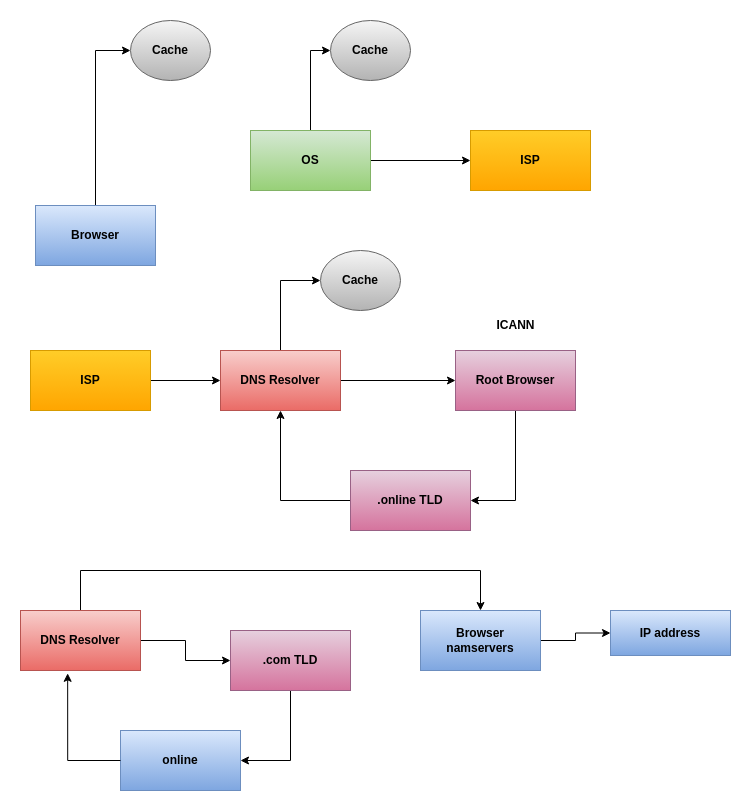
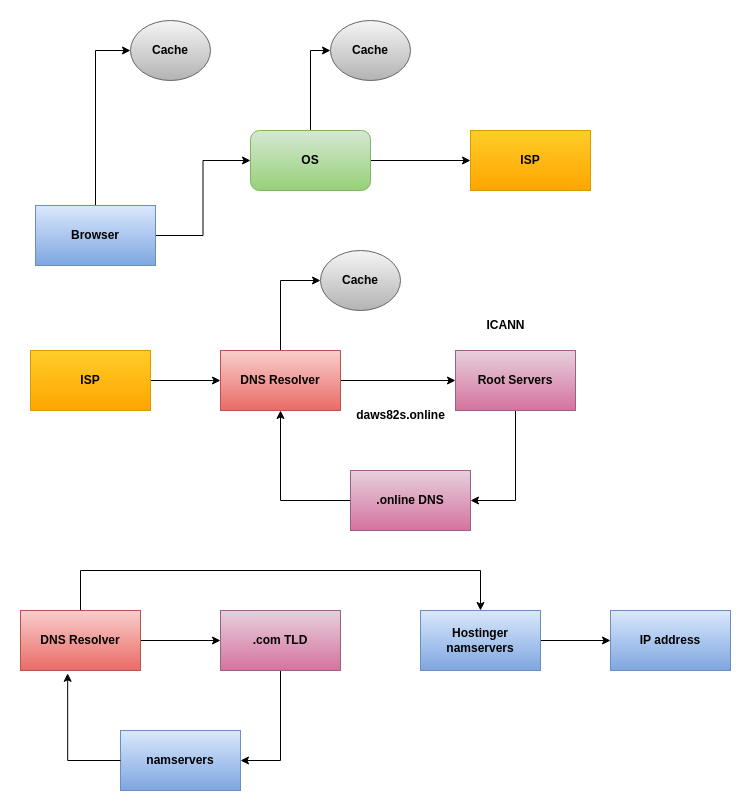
  <mxCell id="0" />
  <mxCell id="1" parent="0" />
  <mxCell id="2" style="edgeStyle=orthogonalEdgeStyle;rounded=0;orthogonalLoop=1;jettySize=auto;html=1;entryX=0;entryY=0.5;entryDx=0;entryDy=0;" edge="1" parent="1" source="4" target="5"><mxGeometry relative="1" as="geometry" /></mxCell>
+ <mxCell id="3" style="edgeStyle=orthogonalEdgeStyle;rounded=0;orthogonalLoop=1;jettySize=auto;html=1;entryX=0;entryY=0.5;entryDx=0;entryDy=0;" edge="1" parent="1" source="4" target="8"><mxGeometry relative="1" as="geometry" /></mxCell>
  <mxCell id="4" value="&lt;b&gt;Browser&lt;/b&gt;" style="rounded=0;whiteSpace=wrap;html=1;fillColor=#dae8fc;gradientColor=#7ea6e0;strokeColor=#6c8ebf;" vertex="1" parent="1"><mxGeometry x="35" y="205" width="120" height="60" as="geometry" /></mxCell>
  <mxCell id="5" value="&lt;b&gt;Cache&lt;/b&gt;" style="ellipse;whiteSpace=wrap;html=1;fillColor=#f5f5f5;gradientColor=#b3b3b3;strokeColor=#666666;" vertex="1" parent="1"><mxGeometry x="130" y="20" width="80" height="60" as="geometry" /></mxCell>
  <mxCell id="6" style="edgeStyle=orthogonalEdgeStyle;rounded=0;orthogonalLoop=1;jettySize=auto;html=1;entryX=0;entryY=0.5;entryDx=0;entryDy=0;" edge="1" parent="1" source="8" target="9"><mxGeometry relative="1" as="geometry" /></mxCell>
  <mxCell id="7" style="edgeStyle=orthogonalEdgeStyle;rounded=0;orthogonalLoop=1;jettySize=auto;html=1;entryX=0;entryY=0.5;entryDx=0;entryDy=0;" edge="1" parent="1" source="8" target="10"><mxGeometry relative="1" as="geometry" /></mxCell>
- <mxCell id="8" value="&lt;b&gt;OS&lt;/b&gt;" style="rounded=0;whiteSpace=wrap;html=1;fillColor=#d5e8d4;gradientColor=#97d077;strokeColor=#82b366;" vertex="1" parent="1"><mxGeometry x="250" y="130" width="120" height="60" as="geometry" /></mxCell>
+ <mxCell id="8" value="&lt;b&gt;OS&lt;/b&gt;" style="whiteSpace=wrap;html=1;fillColor=#d5e8d4;gradientColor=#97d077;strokeColor=#82b366;rounded=1;" vertex="1" parent="1"><mxGeometry x="250" y="130" width="120" height="60" as="geometry" /></mxCell>
  <mxCell id="9" value="&lt;b&gt;Cache&lt;/b&gt;" style="ellipse;whiteSpace=wrap;html=1;fillColor=#f5f5f5;gradientColor=#b3b3b3;strokeColor=#666666;" vertex="1" parent="1"><mxGeometry x="330" y="20" width="80" height="60" as="geometry" /></mxCell>
  <mxCell id="10" value="&lt;b&gt;ISP&lt;/b&gt;" style="rounded=0;whiteSpace=wrap;html=1;fillColor=#ffcd28;gradientColor=#ffa500;strokeColor=#d79b00;" vertex="1" parent="1"><mxGeometry x="470" y="130" width="120" height="60" as="geometry" /></mxCell>
  <mxCell id="11" style="edgeStyle=orthogonalEdgeStyle;rounded=0;orthogonalLoop=1;jettySize=auto;html=1;entryX=0;entryY=0.5;entryDx=0;entryDy=0;" edge="1" parent="1" source="12" target="15"><mxGeometry relative="1" as="geometry" /></mxCell>
  <mxCell id="12" value="&lt;b&gt;ISP&lt;/b&gt;" style="rounded=0;whiteSpace=wrap;html=1;fillColor=#ffcd28;gradientColor=#ffa500;strokeColor=#d79b00;" vertex="1" parent="1"><mxGeometry x="30" y="350" width="120" height="60" as="geometry" /></mxCell>
  <mxCell id="13" style="edgeStyle=orthogonalEdgeStyle;rounded=0;orthogonalLoop=1;jettySize=auto;html=1;entryX=0;entryY=0.5;entryDx=0;entryDy=0;" edge="1" parent="1" source="15" target="16"><mxGeometry relative="1" as="geometry" /></mxCell>
  <mxCell id="14" style="edgeStyle=orthogonalEdgeStyle;rounded=0;orthogonalLoop=1;jettySize=auto;html=1;entryX=0;entryY=0.5;entryDx=0;entryDy=0;" edge="1" parent="1" source="15" target="18"><mxGeometry relative="1" as="geometry" /></mxCell>
  <mxCell id="15" value="&lt;b&gt;DNS Resolver&lt;/b&gt;" style="rounded=0;whiteSpace=wrap;html=1;fillColor=#f8cecc;gradientColor=#ea6b66;strokeColor=#b85450;" vertex="1" parent="1"><mxGeometry x="220" y="350" width="120" height="60" as="geometry" /></mxCell>
  <mxCell id="16" value="&lt;b&gt;Cache&lt;/b&gt;" style="ellipse;whiteSpace=wrap;html=1;fillColor=#f5f5f5;gradientColor=#b3b3b3;strokeColor=#666666;" vertex="1" parent="1"><mxGeometry x="320" y="250" width="80" height="60" as="geometry" /></mxCell>
  <mxCell id="17" style="edgeStyle=orthogonalEdgeStyle;rounded=0;orthogonalLoop=1;jettySize=auto;html=1;entryX=1;entryY=0.5;entryDx=0;entryDy=0;" edge="1" parent="1" source="18" target="21"><mxGeometry relative="1" as="geometry" /></mxCell>
- <mxCell id="18" value="&lt;b&gt;Root Browser&lt;/b&gt;" style="rounded=0;whiteSpace=wrap;html=1;fillColor=#e6d0de;gradientColor=#d5739d;strokeColor=#996185;" vertex="1" parent="1"><mxGeometry x="455" y="350" width="120" height="60" as="geometry" /></mxCell>
+ <mxCell id="18" value="&lt;b&gt;Root Servers&lt;/b&gt;" style="rounded=0;whiteSpace=wrap;html=1;fillColor=#e6d0de;gradientColor=#d5739d;strokeColor=#996185;" vertex="1" parent="1"><mxGeometry x="455" y="350" width="120" height="60" as="geometry" /></mxCell>
+ <mxCell id="19" value="&lt;b&gt;daws82s.online&lt;/b&gt;" style="text;html=1;align=center;verticalAlign=middle;resizable=0;points=[];autosize=1;strokeColor=none;fillColor=none;" vertex="1" parent="1"><mxGeometry x="345" y="400" width="110" height="30" as="geometry" /></mxCell>
  <mxCell id="20" style="edgeStyle=orthogonalEdgeStyle;rounded=0;orthogonalLoop=1;jettySize=auto;html=1;entryX=0.5;entryY=1;entryDx=0;entryDy=0;" edge="1" parent="1" source="21" target="15"><mxGeometry relative="1" as="geometry" /></mxCell>
- <mxCell id="21" value="&lt;b&gt;.online TLD&lt;/b&gt;" style="rounded=0;whiteSpace=wrap;html=1;fillColor=#e6d0de;gradientColor=#d5739d;strokeColor=#996185;" vertex="1" parent="1"><mxGeometry x="350" y="470" width="120" height="60" as="geometry" /></mxCell>
- <mxCell id="22" value="&lt;b&gt;ICANN&lt;/b&gt;" style="text;html=1;align=center;verticalAlign=middle;resizable=0;points=[];autosize=1;strokeColor=none;fillColor=none;" vertex="1" parent="1"><mxGeometry x="485" y="310" width="60" height="30" as="geometry" /></mxCell>
+ <mxCell id="21" value="&lt;b&gt;.online DNS&lt;/b&gt;" style="rounded=0;whiteSpace=wrap;html=1;fillColor=#e6d0de;gradientColor=#d5739d;strokeColor=#996185;" vertex="1" parent="1"><mxGeometry x="350" y="470" width="120" height="60" as="geometry" /></mxCell>
+ <mxCell id="22" value="&lt;b&gt;ICANN&lt;/b&gt;" style="text;html=1;align=center;verticalAlign=middle;resizable=0;points=[];autosize=1;strokeColor=none;fillColor=none;" vertex="1" parent="1"><mxGeometry x="475" y="310" width="60" height="30" as="geometry" /></mxCell>
  <mxCell id="23" style="edgeStyle=orthogonalEdgeStyle;rounded=0;orthogonalLoop=1;jettySize=auto;html=1;entryX=0;entryY=0.5;entryDx=0;entryDy=0;" edge="1" parent="1" source="25" target="27"><mxGeometry relative="1" as="geometry" /></mxCell>
  <mxCell id="24" style="edgeStyle=orthogonalEdgeStyle;rounded=0;orthogonalLoop=1;jettySize=auto;html=1;entryX=0.5;entryY=0;entryDx=0;entryDy=0;" edge="1" parent="1" source="25" target="31"><mxGeometry relative="1" as="geometry"><Array as="points"><mxPoint x="80" y="570" /><mxPoint x="480" y="570" /></Array></mxGeometry></mxCell>
  <mxCell id="25" value="&lt;b&gt;DNS Resolver&lt;/b&gt;" style="rounded=0;whiteSpace=wrap;html=1;fillColor=#f8cecc;gradientColor=#ea6b66;strokeColor=#b85450;" vertex="1" parent="1"><mxGeometry x="20" y="610" width="120" height="60" as="geometry" /></mxCell>
  <mxCell id="26" style="edgeStyle=orthogonalEdgeStyle;rounded=0;orthogonalLoop=1;jettySize=auto;html=1;entryX=1;entryY=0.5;entryDx=0;entryDy=0;" edge="1" parent="1" source="27" target="28"><mxGeometry relative="1" as="geometry" /></mxCell>
- <mxCell id="27" value="&lt;b&gt;.com TLD&lt;/b&gt;" style="rounded=0;whiteSpace=wrap;html=1;fillColor=#e6d0de;gradientColor=#d5739d;strokeColor=#996185;" vertex="1" parent="1"><mxGeometry x="230" y="630" width="120" height="60" as="geometry" /></mxCell>
- <mxCell id="28" value="&lt;b&gt;online&lt;/b&gt;" style="rounded=0;whiteSpace=wrap;html=1;fillColor=#dae8fc;gradientColor=#7ea6e0;strokeColor=#6c8ebf;" vertex="1" parent="1"><mxGeometry x="120" y="730" width="120" height="60" as="geometry" /></mxCell>
+ <mxCell id="27" value="&lt;b&gt;.com TLD&lt;/b&gt;" style="rounded=0;whiteSpace=wrap;html=1;fillColor=#e6d0de;gradientColor=#d5739d;strokeColor=#996185;" vertex="1" parent="1"><mxGeometry x="220" y="610" width="120" height="60" as="geometry" /></mxCell>
+ <mxCell id="28" value="&lt;b&gt;namservers&lt;/b&gt;" style="rounded=0;whiteSpace=wrap;html=1;fillColor=#dae8fc;gradientColor=#7ea6e0;strokeColor=#6c8ebf;" vertex="1" parent="1"><mxGeometry x="120" y="730" width="120" height="60" as="geometry" /></mxCell>
  <mxCell id="29" style="edgeStyle=orthogonalEdgeStyle;rounded=0;orthogonalLoop=1;jettySize=auto;html=1;entryX=0.393;entryY=1.047;entryDx=0;entryDy=0;entryPerimeter=0;exitX=0;exitY=0.5;exitDx=0;exitDy=0;" edge="1" parent="1" source="28" target="25"><mxGeometry relative="1" as="geometry" /></mxCell>
  <mxCell id="30" style="edgeStyle=orthogonalEdgeStyle;rounded=0;orthogonalLoop=1;jettySize=auto;html=1;entryX=0;entryY=0.5;entryDx=0;entryDy=0;" edge="1" parent="1" source="31" target="32"><mxGeometry relative="1" as="geometry" /></mxCell>
- <mxCell id="31" value="&lt;div&gt;&lt;b&gt;Browser&lt;/b&gt;&lt;/div&gt;&lt;b&gt;namservers&lt;/b&gt;" style="rounded=0;whiteSpace=wrap;html=1;fillColor=#dae8fc;gradientColor=#7ea6e0;strokeColor=#6c8ebf;" vertex="1" parent="1"><mxGeometry x="420" y="610" width="120" height="60" as="geometry" /></mxCell>
- <mxCell id="32" value="&lt;b&gt;IP address&lt;/b&gt;" style="rounded=0;whiteSpace=wrap;html=1;fillColor=#dae8fc;gradientColor=#7ea6e0;strokeColor=#6c8ebf;" vertex="1" parent="1"><mxGeometry x="610" y="610" width="120" height="45" as="geometry" /></mxCell>
+ <mxCell id="31" value="&lt;div&gt;&lt;b&gt;Hostinger&lt;/b&gt;&lt;/div&gt;&lt;b&gt;namservers&lt;/b&gt;" style="rounded=0;whiteSpace=wrap;html=1;fillColor=#dae8fc;gradientColor=#7ea6e0;strokeColor=#6c8ebf;" vertex="1" parent="1"><mxGeometry x="420" y="610" width="120" height="60" as="geometry" /></mxCell>
+ <mxCell id="32" value="&lt;b&gt;IP address&lt;/b&gt;" style="rounded=0;whiteSpace=wrap;html=1;fillColor=#dae8fc;gradientColor=#7ea6e0;strokeColor=#6c8ebf;" vertex="1" parent="1"><mxGeometry x="610" y="610" width="120" height="60" as="geometry" /></mxCell>
